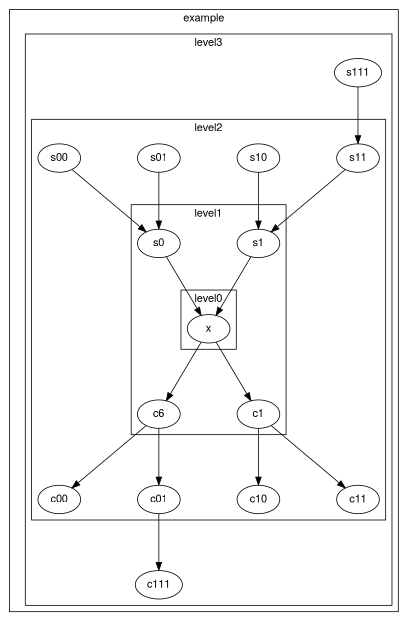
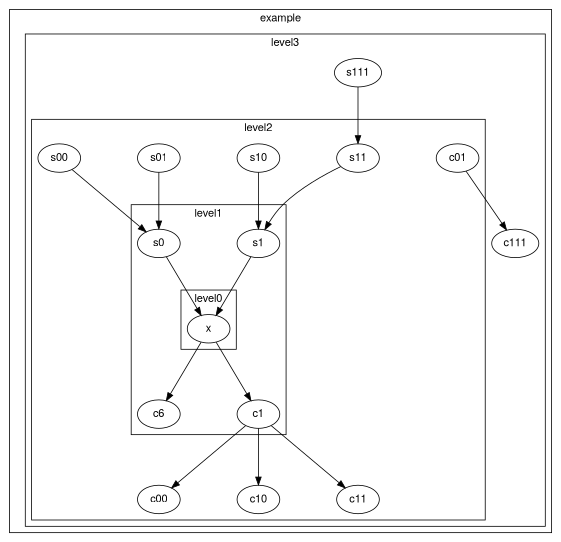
  digraph {
    fontname="Helvetica,Arial,sans-serif"
    nodesep=1.0
    ranksep=1
    node [fontname="Helvetica,Arial,sans-serif"]
    edge [fontname="Helvetica,Arial,sans-serif"]
    n1 [label=x]
    n2 [label=s1]
    n3 [label=s0]
    n4 [label=c6]
    n5 [label=c1]
    n6 [label=s11]
    n7 [label=s10]
    n8 [label=s01]
    n9 [label=s00]
    n10 [label=c00]
    n11 [label=c01]
    n12 [label=c10]
    n13 [label=c11]
    n14 [label=s111]
    n15 [label=c111]
    invisible [shape=point style=invis]
    subgraph cluster_1 {
      label=example
      invisible
      subgraph cluster_2 {
        label=level3
        n14
        n15
        subgraph cluster_3 {
          label=level2
          n6
          n7
          n8
          n9
          n10
          n11
          n12
          n13
          subgraph cluster_4 {
            label=level1
            n2
            n3
            n4
            n5
            subgraph cluster_5 {
              label=level0
              n1
            }
          }
        }
      }
    }
    n1 -> n4
    n1 -> n5
    n2 -> n1
    n3 -> n1
-   n4 -> n10
-   n4 -> n11
+   n5 -> n10
    n5 -> n12
    n5 -> n13
    n6 -> n2
    n7 -> n2
    n8 -> n3
    n9 -> n3
    n11 -> n15
    n14 -> n6
  }
